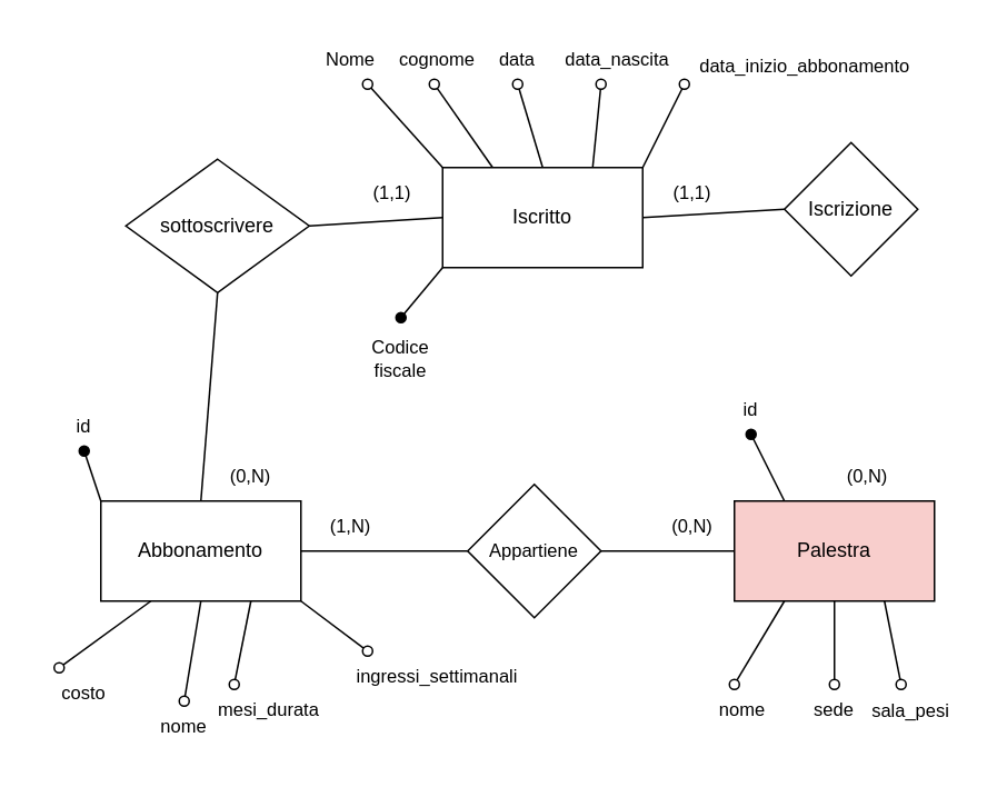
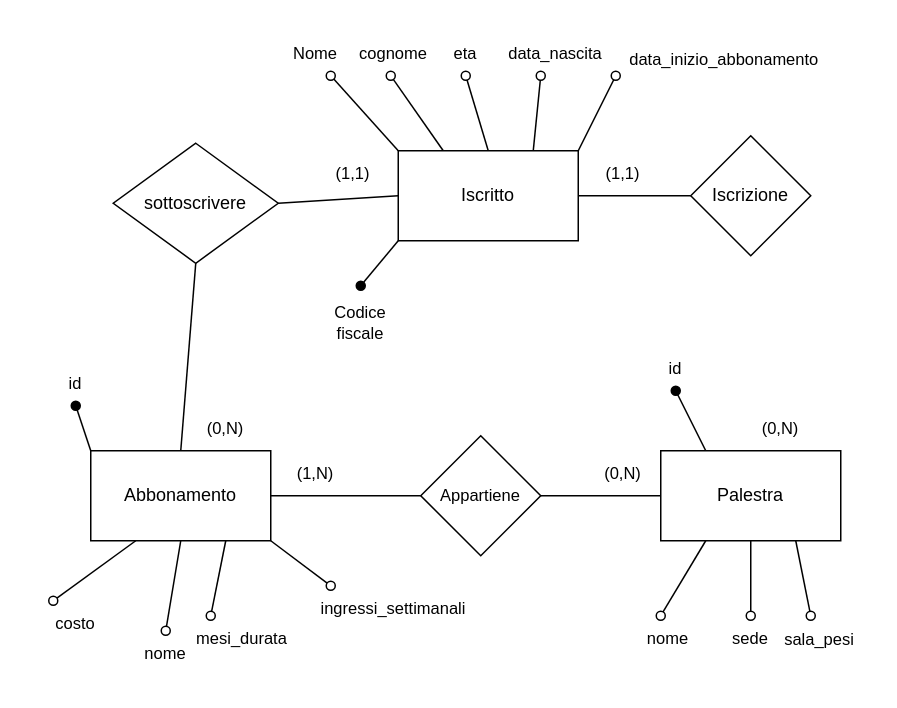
  <mxCell id="0" />
  <mxCell id="1" parent="0" />
  <mxCell id="2" style="edgeStyle=none;shape=connector;rounded=0;orthogonalLoop=1;jettySize=auto;html=1;exitX=1;exitY=0.5;exitDx=0;exitDy=0;entryX=0;entryY=0.5;entryDx=0;entryDy=0;labelBackgroundColor=default;strokeColor=default;fontFamily=Helvetica;fontSize=11;fontColor=default;startArrow=none;startFill=0;endArrow=none;endFill=0;" edge="1" parent="1" source="8" target="21"><mxGeometry relative="1" as="geometry" /></mxCell>
  <mxCell id="3" style="edgeStyle=none;shape=connector;rounded=0;orthogonalLoop=1;jettySize=auto;html=1;exitX=0;exitY=0;exitDx=0;exitDy=0;labelBackgroundColor=default;strokeColor=default;fontFamily=Helvetica;fontSize=11;fontColor=default;startArrow=none;startFill=0;endArrow=oval;endFill=0;" edge="1" parent="1" source="8"><mxGeometry relative="1" as="geometry"><mxPoint x="220" y="50" as="targetPoint" /></mxGeometry></mxCell>
  <mxCell id="4" style="edgeStyle=none;shape=connector;rounded=0;orthogonalLoop=1;jettySize=auto;html=1;exitX=0.25;exitY=0;exitDx=0;exitDy=0;labelBackgroundColor=default;strokeColor=default;fontFamily=Helvetica;fontSize=11;fontColor=default;startArrow=none;startFill=0;endArrow=oval;endFill=0;" edge="1" parent="1" source="8"><mxGeometry relative="1" as="geometry"><mxPoint x="260" y="50" as="targetPoint" /></mxGeometry></mxCell>
  <mxCell id="5" style="edgeStyle=none;shape=connector;rounded=0;orthogonalLoop=1;jettySize=auto;html=1;exitX=0.5;exitY=0;exitDx=0;exitDy=0;labelBackgroundColor=default;strokeColor=default;fontFamily=Helvetica;fontSize=11;fontColor=default;startArrow=none;startFill=0;endArrow=oval;endFill=0;" edge="1" parent="1" source="8"><mxGeometry relative="1" as="geometry"><mxPoint x="310" y="50" as="targetPoint" /></mxGeometry></mxCell>
  <mxCell id="6" style="edgeStyle=none;shape=connector;rounded=0;orthogonalLoop=1;jettySize=auto;html=1;exitX=0.75;exitY=0;exitDx=0;exitDy=0;labelBackgroundColor=default;strokeColor=default;fontFamily=Helvetica;fontSize=11;fontColor=default;startArrow=none;startFill=0;endArrow=oval;endFill=0;" edge="1" parent="1" source="8"><mxGeometry relative="1" as="geometry"><mxPoint x="360" y="50" as="targetPoint" /></mxGeometry></mxCell>
  <mxCell id="7" style="edgeStyle=none;shape=connector;rounded=0;orthogonalLoop=1;jettySize=auto;html=1;exitX=0;exitY=1;exitDx=0;exitDy=0;labelBackgroundColor=default;strokeColor=default;fontFamily=Helvetica;fontSize=11;fontColor=default;startArrow=none;startFill=0;endArrow=oval;endFill=1;" edge="1" parent="1" source="8"><mxGeometry relative="1" as="geometry"><mxPoint x="240" y="190" as="targetPoint" /></mxGeometry></mxCell>
  <mxCell id="8" value="Iscritto" style="rounded=0;whiteSpace=wrap;html=1;" vertex="1" parent="1"><mxGeometry x="265" y="100" width="120" height="60" as="geometry" /></mxCell>
  <mxCell id="9" style="edgeStyle=none;shape=connector;rounded=0;orthogonalLoop=1;jettySize=auto;html=1;exitX=1;exitY=0.5;exitDx=0;exitDy=0;entryX=0;entryY=0.5;entryDx=0;entryDy=0;labelBackgroundColor=default;strokeColor=default;fontFamily=Helvetica;fontSize=11;fontColor=default;startArrow=none;startFill=0;endArrow=none;endFill=0;" edge="1" parent="1" source="15" target="44"><mxGeometry relative="1" as="geometry"><mxPoint x="100" y="340" as="targetPoint" /></mxGeometry></mxCell>
  <mxCell id="10" style="edgeStyle=none;shape=connector;rounded=0;orthogonalLoop=1;jettySize=auto;html=1;exitX=0.5;exitY=1;exitDx=0;exitDy=0;labelBackgroundColor=default;strokeColor=default;fontFamily=Helvetica;fontSize=11;fontColor=default;startArrow=none;startFill=0;endArrow=oval;endFill=0;" edge="1" parent="1" source="15"><mxGeometry relative="1" as="geometry"><mxPoint x="110" y="420" as="targetPoint" /></mxGeometry></mxCell>
  <mxCell id="11" style="edgeStyle=none;shape=connector;rounded=0;orthogonalLoop=1;jettySize=auto;html=1;exitX=0.75;exitY=1;exitDx=0;exitDy=0;labelBackgroundColor=default;strokeColor=default;fontFamily=Helvetica;fontSize=11;fontColor=default;startArrow=none;startFill=0;endArrow=oval;endFill=0;" edge="1" parent="1" source="15"><mxGeometry relative="1" as="geometry"><mxPoint x="140" y="410" as="targetPoint" /></mxGeometry></mxCell>
  <mxCell id="12" style="edgeStyle=none;shape=connector;rounded=0;orthogonalLoop=1;jettySize=auto;html=1;exitX=1;exitY=1;exitDx=0;exitDy=0;labelBackgroundColor=default;strokeColor=default;fontFamily=Helvetica;fontSize=11;fontColor=default;startArrow=none;startFill=0;endArrow=oval;endFill=0;" edge="1" parent="1" source="15"><mxGeometry relative="1" as="geometry"><mxPoint x="220" y="390" as="targetPoint" /></mxGeometry></mxCell>
  <mxCell id="13" style="edgeStyle=none;shape=connector;rounded=0;orthogonalLoop=1;jettySize=auto;html=1;exitX=0.25;exitY=1;exitDx=0;exitDy=0;labelBackgroundColor=default;strokeColor=default;fontFamily=Helvetica;fontSize=11;fontColor=default;startArrow=none;startFill=0;endArrow=oval;endFill=0;entryX=0.25;entryY=0;entryDx=0;entryDy=0;" edge="1" parent="1" source="15" target="39"><mxGeometry relative="1" as="geometry"><mxPoint x="-90" y="410" as="targetPoint" /></mxGeometry></mxCell>
  <mxCell id="14" style="edgeStyle=none;shape=connector;rounded=0;orthogonalLoop=1;jettySize=auto;html=1;exitX=0;exitY=0;exitDx=0;exitDy=0;labelBackgroundColor=default;strokeColor=default;fontFamily=Helvetica;fontSize=11;fontColor=default;startArrow=none;startFill=0;endArrow=oval;endFill=1;" edge="1" parent="1" source="15"><mxGeometry relative="1" as="geometry"><mxPoint x="50" y="270" as="targetPoint" /></mxGeometry></mxCell>
  <mxCell id="15" value="&lt;div&gt;Abbonamento&lt;/div&gt;" style="rounded=0;whiteSpace=wrap;html=1;" vertex="1" parent="1"><mxGeometry x="60" y="300" width="120" height="60" as="geometry" /></mxCell>
  <mxCell id="16" style="edgeStyle=none;shape=connector;rounded=0;orthogonalLoop=1;jettySize=auto;html=1;exitX=0.5;exitY=1;exitDx=0;exitDy=0;labelBackgroundColor=default;strokeColor=default;fontFamily=Helvetica;fontSize=11;fontColor=default;startArrow=none;startFill=0;endArrow=oval;endFill=0;" edge="1" parent="1" source="20"><mxGeometry relative="1" as="geometry"><mxPoint x="500" y="410" as="targetPoint" /></mxGeometry></mxCell>
  <mxCell id="17" style="edgeStyle=none;shape=connector;rounded=0;orthogonalLoop=1;jettySize=auto;html=1;exitX=0.75;exitY=1;exitDx=0;exitDy=0;labelBackgroundColor=default;strokeColor=default;fontFamily=Helvetica;fontSize=11;fontColor=default;startArrow=none;startFill=0;endArrow=oval;endFill=0;" edge="1" parent="1" source="20"><mxGeometry relative="1" as="geometry"><mxPoint x="540" y="410" as="targetPoint" /></mxGeometry></mxCell>
  <mxCell id="18" style="edgeStyle=none;shape=connector;rounded=0;orthogonalLoop=1;jettySize=auto;html=1;exitX=0.25;exitY=1;exitDx=0;exitDy=0;labelBackgroundColor=default;strokeColor=default;fontFamily=Helvetica;fontSize=11;fontColor=default;startArrow=none;startFill=0;endArrow=oval;endFill=0;" edge="1" parent="1" source="20"><mxGeometry relative="1" as="geometry"><mxPoint x="440" y="410" as="targetPoint" /></mxGeometry></mxCell>
  <mxCell id="19" style="edgeStyle=none;shape=connector;rounded=0;orthogonalLoop=1;jettySize=auto;html=1;exitX=0.25;exitY=0;exitDx=0;exitDy=0;labelBackgroundColor=default;strokeColor=default;fontFamily=Helvetica;fontSize=11;fontColor=default;startArrow=none;startFill=0;endArrow=oval;endFill=1;" edge="1" parent="1" source="20"><mxGeometry relative="1" as="geometry"><mxPoint x="450" y="260" as="targetPoint" /></mxGeometry></mxCell>
- <mxCell id="20" value="&lt;div&gt;Palestra&lt;/div&gt;" style="rounded=0;whiteSpace=wrap;html=1;fillColor=#f8cecc;" vertex="1" parent="1"><mxGeometry x="440" y="300" width="120" height="60" as="geometry" /></mxCell>
- <mxCell id="21" value="&lt;div&gt;Iscrizione&lt;/div&gt;" style="rhombus;whiteSpace=wrap;html=1;" vertex="1" parent="1"><mxGeometry x="470" y="85" width="80" height="80" as="geometry" /></mxCell>
+ <mxCell id="20" value="&lt;div&gt;Palestra&lt;/div&gt;" style="rounded=0;whiteSpace=wrap;html=1;" vertex="1" parent="1"><mxGeometry x="440" y="300" width="120" height="60" as="geometry" /></mxCell>
+ <mxCell id="21" value="&lt;div&gt;Iscrizione&lt;/div&gt;" style="rhombus;whiteSpace=wrap;html=1;" vertex="1" parent="1"><mxGeometry x="460" y="90" width="80" height="80" as="geometry" /></mxCell>
  <mxCell id="22" style="edgeStyle=none;shape=connector;rounded=0;orthogonalLoop=1;jettySize=auto;html=1;exitX=1;exitY=0.5;exitDx=0;exitDy=0;entryX=0;entryY=0.5;entryDx=0;entryDy=0;labelBackgroundColor=default;strokeColor=default;fontFamily=Helvetica;fontSize=11;fontColor=default;startArrow=none;startFill=0;endArrow=none;endFill=0;" edge="1" parent="1" source="24" target="8"><mxGeometry relative="1" as="geometry" /></mxCell>
  <mxCell id="23" style="edgeStyle=none;shape=connector;rounded=0;orthogonalLoop=1;jettySize=auto;html=1;exitX=0.5;exitY=1;exitDx=0;exitDy=0;entryX=0.5;entryY=0;entryDx=0;entryDy=0;labelBackgroundColor=default;strokeColor=default;fontFamily=Helvetica;fontSize=11;fontColor=default;startArrow=none;startFill=0;endArrow=none;endFill=0;" edge="1" parent="1" source="24" target="15"><mxGeometry relative="1" as="geometry" /></mxCell>
  <mxCell id="24" value="sottoscrivere" style="rhombus;whiteSpace=wrap;html=1;" vertex="1" parent="1"><mxGeometry x="75" y="95" width="110" height="80" as="geometry" /></mxCell>
  <mxCell id="25" style="edgeStyle=none;shape=connector;rounded=0;orthogonalLoop=1;jettySize=auto;html=1;exitX=1;exitY=0.5;exitDx=0;exitDy=0;entryX=0;entryY=0.5;entryDx=0;entryDy=0;labelBackgroundColor=default;strokeColor=default;fontFamily=Helvetica;fontSize=11;fontColor=default;startArrow=none;startFill=0;endArrow=none;endFill=0;" edge="1" parent="1" source="44" target="20"><mxGeometry relative="1" as="geometry"><mxPoint x="550" y="340" as="sourcePoint" /></mxGeometry></mxCell>
  <mxCell id="26" value="&lt;div&gt;(1,1)&lt;/div&gt;" style="text;html=1;strokeColor=none;fillColor=none;align=center;verticalAlign=middle;whiteSpace=wrap;rounded=0;fontSize=11;fontFamily=Helvetica;fontColor=default;" vertex="1" parent="1"><mxGeometry x="205" y="100" width="60" height="30" as="geometry" /></mxCell>
  <mxCell id="27" value="&lt;div&gt;(0,N)&lt;/div&gt;" style="text;html=1;strokeColor=none;fillColor=none;align=center;verticalAlign=middle;whiteSpace=wrap;rounded=0;fontSize=11;fontFamily=Helvetica;fontColor=default;" vertex="1" parent="1"><mxGeometry x="120" y="270" width="60" height="30" as="geometry" /></mxCell>
  <mxCell id="28" value="&lt;div&gt;(1,N)&lt;/div&gt;" style="text;html=1;strokeColor=none;fillColor=none;align=center;verticalAlign=middle;whiteSpace=wrap;rounded=0;fontSize=11;fontFamily=Helvetica;fontColor=default;" vertex="1" parent="1"><mxGeometry x="180" y="300" width="60" height="30" as="geometry" /></mxCell>
  <mxCell id="29" value="&lt;div&gt;(0,N)&lt;/div&gt;" style="text;html=1;strokeColor=none;fillColor=none;align=center;verticalAlign=middle;whiteSpace=wrap;rounded=0;fontSize=11;fontFamily=Helvetica;fontColor=default;" vertex="1" parent="1"><mxGeometry x="385" y="300" width="60" height="30" as="geometry" /></mxCell>
  <mxCell id="30" value="&lt;div&gt;(0,N)&lt;/div&gt;" style="text;html=1;strokeColor=none;fillColor=none;align=center;verticalAlign=middle;whiteSpace=wrap;rounded=0;fontSize=11;fontFamily=Helvetica;fontColor=default;" vertex="1" parent="1"><mxGeometry x="490" y="270" width="60" height="30" as="geometry" /></mxCell>
  <mxCell id="31" style="edgeStyle=none;shape=connector;rounded=0;orthogonalLoop=1;jettySize=auto;html=1;exitX=0;exitY=0;exitDx=0;exitDy=0;labelBackgroundColor=default;strokeColor=default;fontFamily=Helvetica;fontSize=11;fontColor=default;startArrow=none;startFill=0;endArrow=oval;endFill=0;" edge="1" parent="1" source="32"><mxGeometry relative="1" as="geometry"><mxPoint x="410" y="50" as="targetPoint" /></mxGeometry></mxCell>
  <mxCell id="32" value="&lt;div&gt;(1,1)&lt;/div&gt;" style="text;html=1;strokeColor=none;fillColor=none;align=center;verticalAlign=middle;whiteSpace=wrap;rounded=0;fontSize=11;fontFamily=Helvetica;fontColor=default;" vertex="1" parent="1"><mxGeometry x="385" y="100" width="60" height="30" as="geometry" /></mxCell>
  <mxCell id="33" value="Nome" style="text;html=1;strokeColor=none;fillColor=none;align=center;verticalAlign=middle;whiteSpace=wrap;rounded=0;fontSize=11;fontFamily=Helvetica;fontColor=default;" vertex="1" parent="1"><mxGeometry x="180" y="20" width="60" height="30" as="geometry" /></mxCell>
  <mxCell id="34" value="&lt;div&gt;cognome&lt;/div&gt;" style="text;html=1;strokeColor=none;fillColor=none;align=center;verticalAlign=middle;whiteSpace=wrap;rounded=0;fontSize=11;fontFamily=Helvetica;fontColor=default;" vertex="1" parent="1"><mxGeometry x="232" y="20" width="60" height="30" as="geometry" /></mxCell>
- <mxCell id="35" value="&lt;div&gt;data&lt;/div&gt;" style="text;html=1;strokeColor=none;fillColor=none;align=center;verticalAlign=middle;whiteSpace=wrap;rounded=0;fontSize=11;fontFamily=Helvetica;fontColor=default;" vertex="1" parent="1"><mxGeometry x="280" y="20" width="60" height="30" as="geometry" /></mxCell>
+ <mxCell id="35" value="&lt;div&gt;eta&lt;/div&gt;" style="text;html=1;strokeColor=none;fillColor=none;align=center;verticalAlign=middle;whiteSpace=wrap;rounded=0;fontSize=11;fontFamily=Helvetica;fontColor=default;" vertex="1" parent="1"><mxGeometry x="280" y="20" width="60" height="30" as="geometry" /></mxCell>
  <mxCell id="36" value="&lt;div&gt;data_nascita&lt;/div&gt;" style="text;html=1;strokeColor=none;fillColor=none;align=center;verticalAlign=middle;whiteSpace=wrap;rounded=0;fontSize=11;fontFamily=Helvetica;fontColor=default;" vertex="1" parent="1"><mxGeometry x="340" y="20" width="60" height="30" as="geometry" /></mxCell>
  <mxCell id="37" value="data_inizio_abbonamento" style="text;html=1;strokeColor=none;fillColor=none;align=center;verticalAlign=middle;whiteSpace=wrap;rounded=0;fontSize=11;fontFamily=Helvetica;fontColor=default;" vertex="1" parent="1"><mxGeometry x="415" y="24" width="135" height="30" as="geometry" /></mxCell>
  <mxCell id="38" value="Codice fiscale" style="text;html=1;strokeColor=none;fillColor=none;align=center;verticalAlign=middle;whiteSpace=wrap;rounded=0;fontSize=11;fontFamily=Helvetica;fontColor=default;" vertex="1" parent="1"><mxGeometry x="210" y="200" width="60" height="30" as="geometry" /></mxCell>
  <mxCell id="39" value="&lt;div&gt;costo&lt;/div&gt;" style="text;html=1;strokeColor=none;fillColor=none;align=center;verticalAlign=middle;whiteSpace=wrap;rounded=0;fontSize=11;fontFamily=Helvetica;fontColor=default;" vertex="1" parent="1"><mxGeometry x="20" y="400" width="60" height="30" as="geometry" /></mxCell>
  <mxCell id="40" value="nome" style="text;html=1;strokeColor=none;fillColor=none;align=center;verticalAlign=middle;whiteSpace=wrap;rounded=0;fontSize=11;fontFamily=Helvetica;fontColor=default;" vertex="1" parent="1"><mxGeometry x="80" y="420" width="60" height="30" as="geometry" /></mxCell>
  <mxCell id="41" value="mesi_durata" style="text;html=1;strokeColor=none;fillColor=none;align=center;verticalAlign=middle;whiteSpace=wrap;rounded=0;fontSize=11;fontFamily=Helvetica;fontColor=default;" vertex="1" parent="1"><mxGeometry x="122" y="410" width="78" height="30" as="geometry" /></mxCell>
  <mxCell id="42" value="ingressi_settimanali" style="text;html=1;strokeColor=none;fillColor=none;align=center;verticalAlign=middle;whiteSpace=wrap;rounded=0;fontSize=11;fontFamily=Helvetica;fontColor=default;" vertex="1" parent="1"><mxGeometry x="209" y="390" width="106" height="30" as="geometry" /></mxCell>
  <mxCell id="43" value="id" style="text;html=1;strokeColor=none;fillColor=none;align=center;verticalAlign=middle;whiteSpace=wrap;rounded=0;fontSize=11;fontFamily=Helvetica;fontColor=default;" vertex="1" parent="1"><mxGeometry x="20" y="240" width="60" height="30" as="geometry" /></mxCell>
  <mxCell id="44" value="Appartiene" style="rhombus;whiteSpace=wrap;html=1;fontFamily=Helvetica;fontSize=11;fontColor=default;" vertex="1" parent="1"><mxGeometry x="280" y="290" width="80" height="80" as="geometry" /></mxCell>
  <mxCell id="45" value="sede" style="text;html=1;strokeColor=none;fillColor=none;align=center;verticalAlign=middle;whiteSpace=wrap;rounded=0;fontSize=11;fontFamily=Helvetica;fontColor=default;" vertex="1" parent="1"><mxGeometry x="470" y="410" width="60" height="30" as="geometry" /></mxCell>
  <mxCell id="46" value="sala_pesi" style="text;html=1;strokeColor=none;fillColor=none;align=center;verticalAlign=middle;whiteSpace=wrap;rounded=0;fontSize=11;fontFamily=Helvetica;fontColor=default;" vertex="1" parent="1"><mxGeometry x="516" y="411" width="60" height="30" as="geometry" /></mxCell>
  <mxCell id="47" value="nome" style="text;html=1;strokeColor=none;fillColor=none;align=center;verticalAlign=middle;whiteSpace=wrap;rounded=0;fontSize=11;fontFamily=Helvetica;fontColor=default;" vertex="1" parent="1"><mxGeometry x="415" y="410" width="60" height="30" as="geometry" /></mxCell>
  <mxCell id="48" value="id" style="text;html=1;strokeColor=none;fillColor=none;align=center;verticalAlign=middle;whiteSpace=wrap;rounded=0;fontSize=11;fontFamily=Helvetica;fontColor=default;" vertex="1" parent="1"><mxGeometry x="420" y="230" width="60" height="30" as="geometry" /></mxCell>
